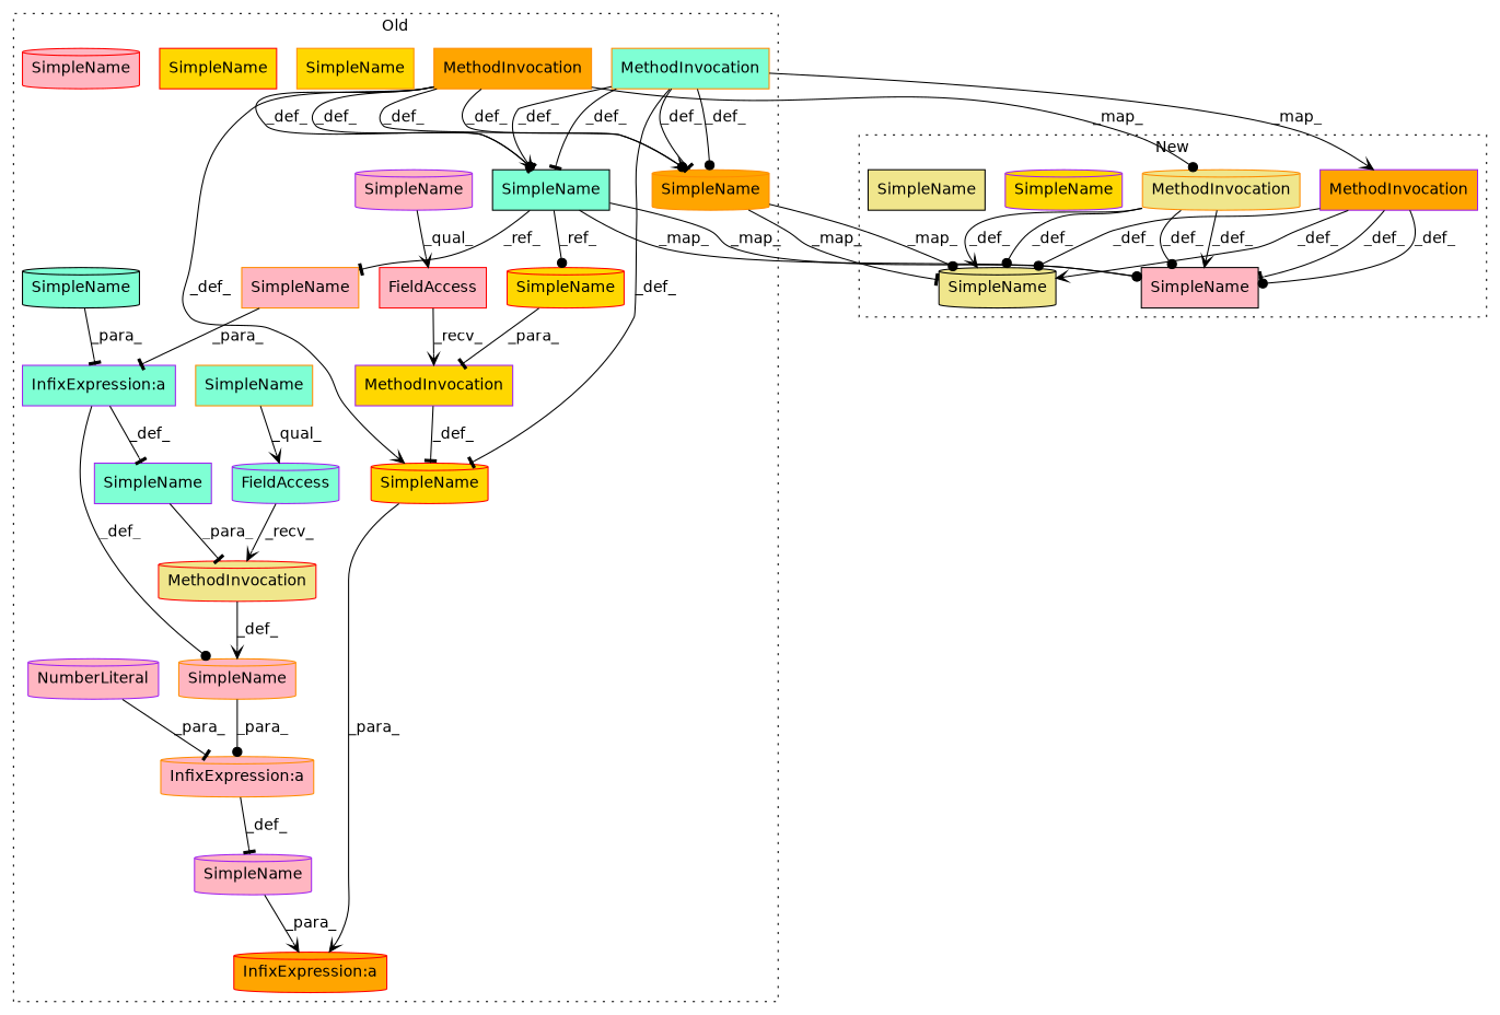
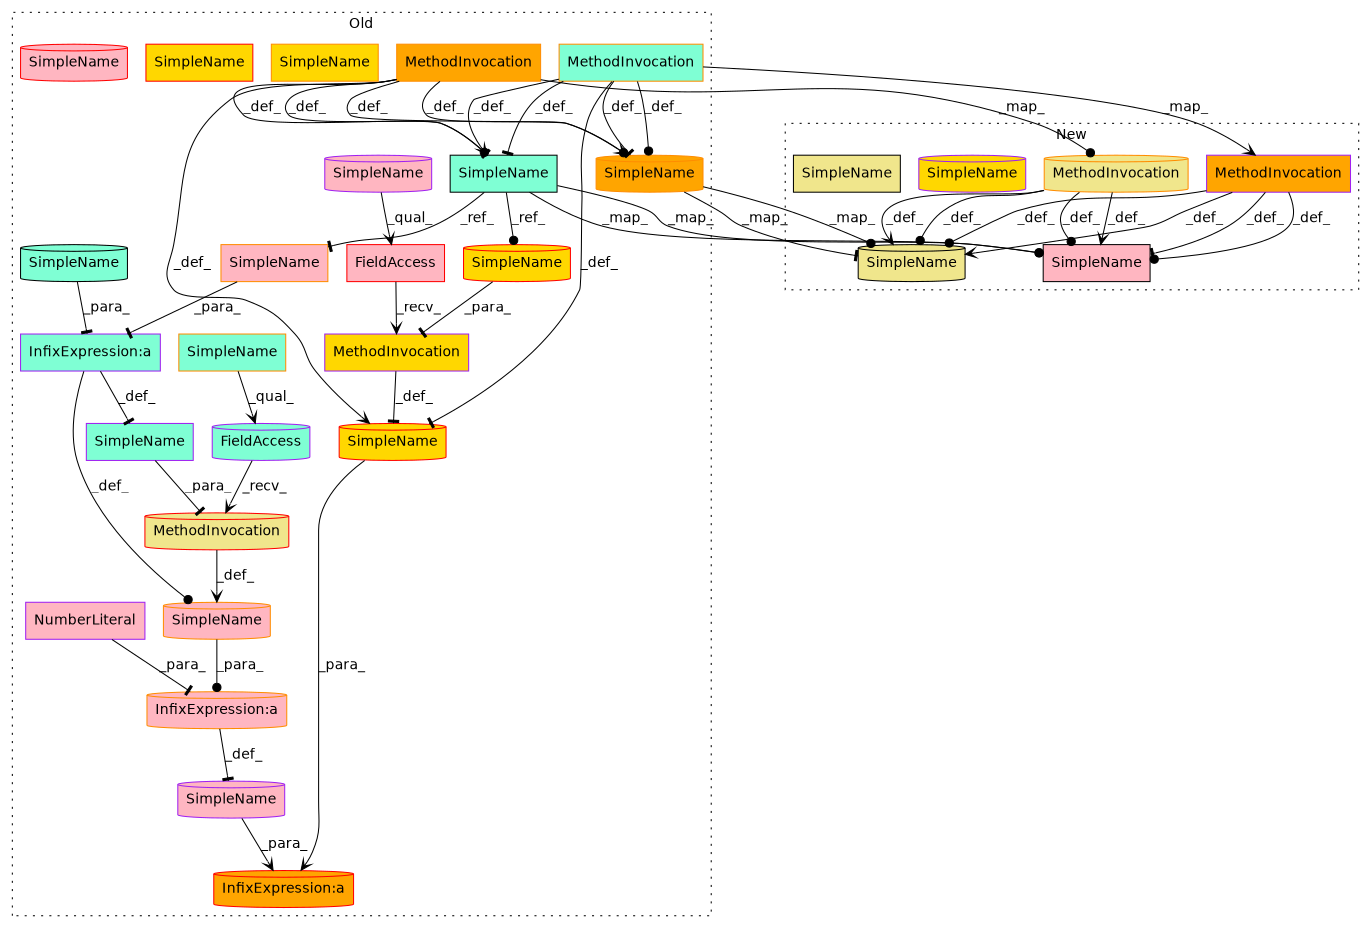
  digraph {
    fontname="DejaVu Sans"
    node [a=42 l=1 shape=box style=filled fillcolor=lightpink color=purple fontname="DejaVu Sans"]
    edge [arrowhead=tee fontname="DejaVu Sans"]
    n1 [a=22 l=12 label=FieldAccess s=2192 color=red]
    n2 [a=22 l=12 label=FieldAccess s=2163 shape=cylinder fillcolor=aquamarine]
    n3 [a=32 l="5,1" label=MethodInvocation s="2205,2211" fillcolor=gold]
    n4 [a=32 l="6,1" label=MethodInvocation s="1926,1935" fillcolor=orange color=darkorange]
    n5 [a=32 l="5,1" label=MethodInvocation s="2176,2187" shape=cylinder fillcolor=khaki color=red]
    n6 [a=32 l="6,1" label=MethodInvocation s="2000,2009" fillcolor=aquamarine color=darkorange]
-   n7 [a=34 l=3 label=NumberLiteral s=2157 shape=cylinder]
+   n7 [a=34 l=3 label=NumberLiteral s=2157]
    n8 [label=SimpleName s=2033 fillcolor=aquamarine color=black]
    n9 [label=SimpleName s=2210 shape=cylinder fillcolor=gold color=red]
    n10 [label=SimpleName shape=cylinder color=darkorange l=""]
    n11 [label=SimpleName s=2181 color=darkorange]
    n12 [label=SimpleName shape=cylinder fillcolor=gold color=red l=""]
    n13 [label=SimpleName s=1898 shape=cylinder fillcolor=orange color=darkorange]
    n14 [l=5 label=SimpleName s=2192 shape=cylinder]
    n15 [label=SimpleName s=1898 fillcolor=gold color=darkorange]
    n16 [label=SimpleName fillcolor=aquamarine l=""]
    n17 [label=SimpleName s=2033 fillcolor=gold color=red]
    n18 [l=5 label=SimpleName s=2163 fillcolor=aquamarine color=darkorange]
    n19 [label=SimpleName shape=cylinder l=""]
    n20 [l=2 label=SimpleName s=2185 shape=cylinder fillcolor=aquamarine color=black]
    n21 [l=5 label=SimpleName s=2163 shape=cylinder color=red]
    n22 [a=27 l=3 label="InfixExpression:a" s=2189 shape=cylinder fillcolor=orange color=red]
    n23 [a=27 l=3 label="InfixExpression:a" s=2160 shape=cylinder color=darkorange]
    n24 [a=27 l=3 label="InfixExpression:a" s=2182 fillcolor=aquamarine]
    n25 [a=32 l="6,1" label=MethodInvocation s="1716,1725" fillcolor=orange]
    n26 [a=32 l="6,1" label=MethodInvocation s="1647,1656" shape=cylinder fillcolor=khaki color=darkorange]
    n27 [label=SimpleName s=1631 shape=cylinder fillcolor=gold]
    n28 [label=SimpleName s=1631 shape=cylinder fillcolor=khaki color=black]
    n29 [label=SimpleName s=1756 fillcolor=khaki color=black]
    n30 [label=SimpleName s=1756 color=black]
    subgraph cluster_1 {
      label=Old
      style=dotted
      n1
      n2
      n3
      n4
      n5
      n6
      n7
      n8
      n9
      n10
      n11
      n12
      n13
      n14
      n15
      n16
      n17
      n18
      n19
      n20
      n21
      n22
      n23
      n24
    }
    subgraph cluster_2 {
      label=New
      style=dotted
      n25
      n26
      n27
      n28
      n29
      n30
    }
    n1 -> n3 [label=_recv_ arrowhead=vee]
    n2 -> n5 [label=_recv_ arrowhead=vee]
    n3 -> n12 [label=_def_]
    n4 -> n8 [label=_def_]
    n4 -> n8 [label=_def_ arrowhead=dot]
    n4 -> n12 [label=_def_ arrowhead=vee]
    n4 -> n13 [label=_def_ arrowhead=dot]
    n4 -> n13 [label=_def_ arrowhead=vee]
    n4 -> n26 [label=_map_ arrowhead=dot]
    n5 -> n10 [label=_def_ arrowhead=vee]
    n6 -> n8 [label=_def_ arrowhead=vee]
    n6 -> n8 [label=_def_]
    n6 -> n12 [label=_def_]
    n6 -> n13 [label=_def_]
    n6 -> n13 [label=_def_ arrowhead=dot]
    n6 -> n25 [label=_map_ arrowhead=vee]
    n7 -> n23 [label=_para_]
    n8 -> n9 [label=_ref_ arrowhead=dot]
    n8 -> n11 [label=_ref_]
    n8 -> n30 [label=_map_ arrowhead=dot]
    n8 -> n30 [label=_map_ arrowhead=dot]
    n9 -> n3 [label=_para_]
    n10 -> n23 [label=_para_ arrowhead=dot]
    n11 -> n24 [label=_para_]
    n12 -> n22 [label=_para_ arrowhead=vee]
    n13 -> n28 [label=_map_]
    n13 -> n28 [label=_map_ arrowhead=dot]
    n14 -> n1 [label=_qual_ arrowhead=vee]
    n16 -> n5 [label=_para_]
    n18 -> n2 [label=_qual_ arrowhead=vee]
    n19 -> n22 [label=_para_ arrowhead=vee]
    n20 -> n24 [label=_para_]
    n23 -> n19 [label=_def_]
    n24 -> n10 [label=_def_ arrowhead=dot]
    n24 -> n16 [label=_def_]
    n25 -> n28 [label=_def_ arrowhead=dot]
    n25 -> n28 [label=_def_ arrowhead=vee]
    n25 -> n30 [label=_def_]
    n25 -> n30 [label=_def_ arrowhead=dot]
    n26 -> n28 [label=_def_ arrowhead=dot]
    n26 -> n28 [label=_def_ arrowhead=vee]
    n26 -> n30 [label=_def_ arrowhead=vee]
    n26 -> n30 [label=_def_ arrowhead=dot]
  }
